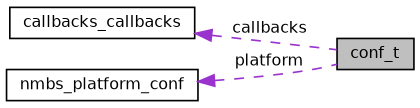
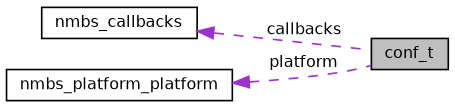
  digraph {
    rankdir=LR
    node [color=black fillcolor=white fontname=Helvetica fontsize=10 shape=record style=filled]
    edge [color=darkorchid3 dir=back fontname=Helvetica fontsize=10 labelfontname=Helvetica labelfontsize=10 style=dashed]
    n1 [fillcolor=grey75 fontcolor=black height=0.2 label=conf_t width=0.4]
-   n2 [height=0.2 label=callbacks_callbacks width=0.4]
-   n3 [height=0.2 label=nmbs_platform_conf width=0.4]
+   n2 [height=0.2 label=nmbs_callbacks width=0.4]
+   n3 [height=0.2 label=nmbs_platform_platform width=0.4]
    n2 -> n1 [label=" callbacks"]
    n3 -> n1 [label=" platform"]
  }
